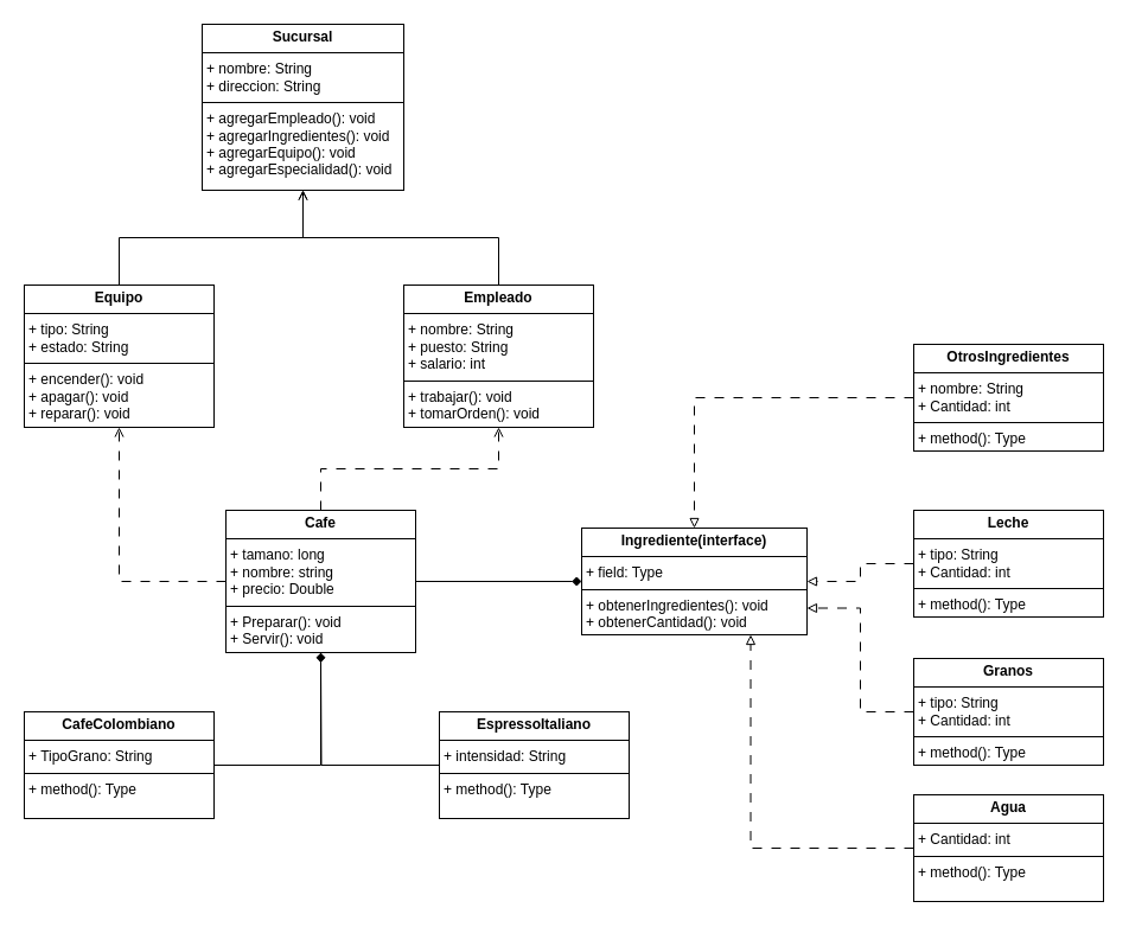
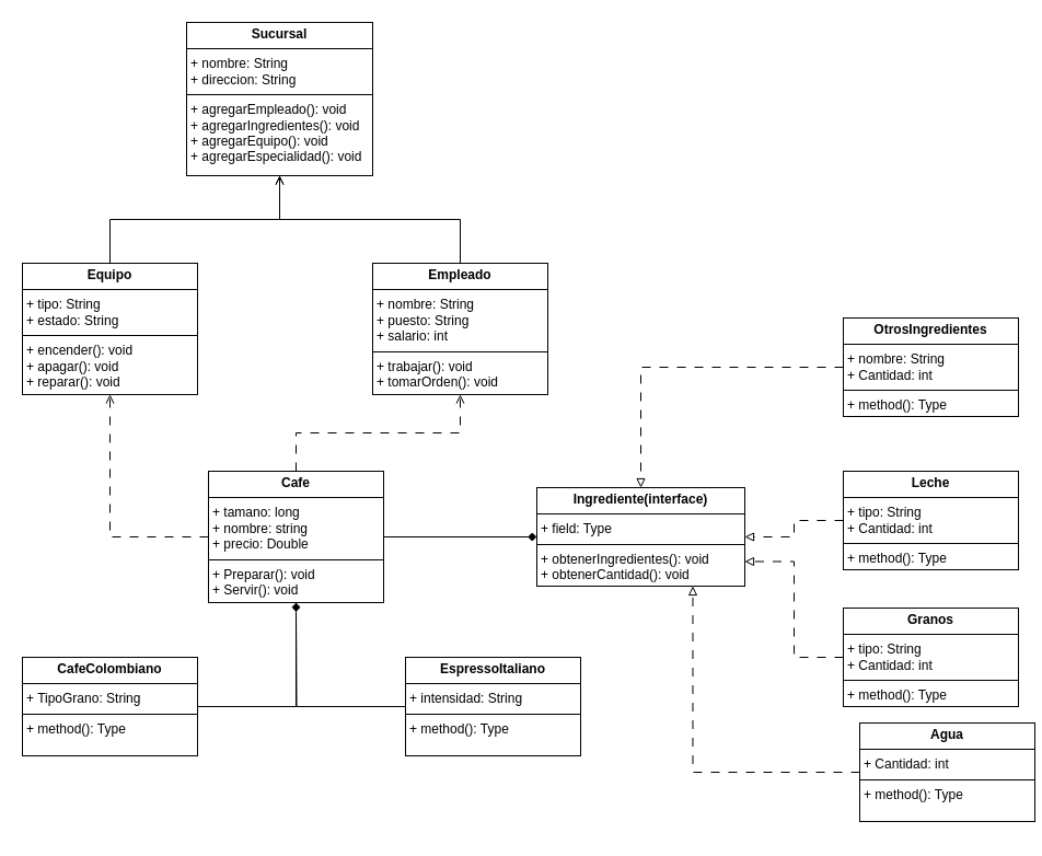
  <mxCell id="0" />
  <mxCell id="1" parent="0" />
  <mxCell id="2" style="edgeStyle=orthogonalEdgeStyle;rounded=0;orthogonalLoop=1;jettySize=auto;html=1;endArrow=open;endFill=0;dashed=1;dashPattern=8 8;" edge="1" parent="1" source="5" target="14"><mxGeometry relative="1" as="geometry" /></mxCell>
  <mxCell id="3" style="edgeStyle=orthogonalEdgeStyle;rounded=0;orthogonalLoop=1;jettySize=auto;html=1;endArrow=open;endFill=0;dashed=1;dashPattern=8 8;" edge="1" parent="1" source="5" target="12"><mxGeometry relative="1" as="geometry" /></mxCell>
  <mxCell id="4" style="edgeStyle=orthogonalEdgeStyle;rounded=0;orthogonalLoop=1;jettySize=auto;html=1;entryX=0;entryY=0.5;entryDx=0;entryDy=0;endArrow=diamond;endFill=1;" edge="1" parent="1" source="5" target="15"><mxGeometry relative="1" as="geometry" /></mxCell>
  <mxCell id="5" value="&lt;p style=&quot;margin:0px;margin-top:4px;text-align:center;&quot;&gt;&lt;b&gt;Cafe&lt;/b&gt;&lt;/p&gt;&lt;hr size=&quot;1&quot; style=&quot;border-style:solid;&quot;&gt;&lt;p style=&quot;margin:0px;margin-left:4px;&quot;&gt;+ tamano: long&lt;/p&gt;&lt;p style=&quot;margin:0px;margin-left:4px;&quot;&gt;+ nombre: string&lt;/p&gt;&lt;p style=&quot;margin:0px;margin-left:4px;&quot;&gt;+ precio: Double&lt;/p&gt;&lt;hr size=&quot;1&quot; style=&quot;border-style:solid;&quot;&gt;&lt;p style=&quot;margin:0px;margin-left:4px;&quot;&gt;+ Preparar(): void&lt;/p&gt;&lt;p style=&quot;margin:0px;margin-left:4px;&quot;&gt;+ Servir(): void&lt;/p&gt;" style="verticalAlign=top;align=left;overflow=fill;html=1;whiteSpace=wrap;" vertex="1" parent="1"><mxGeometry x="190" y="430" width="160" height="120" as="geometry" /></mxCell>
  <mxCell id="6" style="edgeStyle=orthogonalEdgeStyle;rounded=0;orthogonalLoop=1;jettySize=auto;html=1;endArrow=diamondThin;endFill=1;" edge="1" parent="1" source="7" target="5"><mxGeometry relative="1" as="geometry" /></mxCell>
  <mxCell id="7" value="&lt;p style=&quot;margin:0px;margin-top:4px;text-align:center;&quot;&gt;&lt;b&gt;CafeColombiano&lt;/b&gt;&lt;/p&gt;&lt;hr size=&quot;1&quot; style=&quot;border-style:solid;&quot;&gt;&lt;p style=&quot;margin:0px;margin-left:4px;&quot;&gt;+ TipoGrano: String&lt;/p&gt;&lt;hr size=&quot;1&quot; style=&quot;border-style:solid;&quot;&gt;&lt;p style=&quot;margin:0px;margin-left:4px;&quot;&gt;+ method(): Type&lt;/p&gt;" style="verticalAlign=top;align=left;overflow=fill;html=1;whiteSpace=wrap;" vertex="1" parent="1"><mxGeometry x="20" y="600" width="160" height="90" as="geometry" /></mxCell>
  <mxCell id="8" style="edgeStyle=orthogonalEdgeStyle;rounded=0;orthogonalLoop=1;jettySize=auto;html=1;exitX=0;exitY=0.5;exitDx=0;exitDy=0;endArrow=diamond;endFill=1;" edge="1" parent="1" source="9"><mxGeometry relative="1" as="geometry"><mxPoint x="270" y="550" as="targetPoint" /></mxGeometry></mxCell>
  <mxCell id="9" value="&lt;p style=&quot;margin:0px;margin-top:4px;text-align:center;&quot;&gt;&lt;b&gt;EspressoItaliano&lt;/b&gt;&lt;/p&gt;&lt;hr size=&quot;1&quot; style=&quot;border-style:solid;&quot;&gt;&lt;p style=&quot;margin:0px;margin-left:4px;&quot;&gt;+ intensidad: String&lt;/p&gt;&lt;hr size=&quot;1&quot; style=&quot;border-style:solid;&quot;&gt;&lt;p style=&quot;margin:0px;margin-left:4px;&quot;&gt;+ method(): Type&lt;/p&gt;" style="verticalAlign=top;align=left;overflow=fill;html=1;whiteSpace=wrap;" vertex="1" parent="1"><mxGeometry x="370" y="600" width="160" height="90" as="geometry" /></mxCell>
  <mxCell id="10" value="&lt;p style=&quot;margin:0px;margin-top:4px;text-align:center;&quot;&gt;&lt;b&gt;Sucursal&lt;/b&gt;&lt;/p&gt;&lt;hr size=&quot;1&quot; style=&quot;border-style:solid;&quot;&gt;&lt;p style=&quot;margin:0px;margin-left:4px;&quot;&gt;+ nombre: String&lt;/p&gt;&lt;p style=&quot;margin:0px;margin-left:4px;&quot;&gt;+ direccion: String&lt;/p&gt;&lt;hr size=&quot;1&quot; style=&quot;border-style:solid;&quot;&gt;&lt;p style=&quot;margin:0px;margin-left:4px;&quot;&gt;+ agregarEmpleado(): void&lt;/p&gt;&lt;p style=&quot;margin:0px;margin-left:4px;&quot;&gt;+ agregarIngredientes(): void&lt;/p&gt;&lt;p style=&quot;margin:0px;margin-left:4px;&quot;&gt;+ agregarEquipo(): void&lt;/p&gt;&lt;p style=&quot;margin:0px;margin-left:4px;&quot;&gt;+ agregarEspecialidad(): void&lt;/p&gt;" style="verticalAlign=top;align=left;overflow=fill;html=1;whiteSpace=wrap;" vertex="1" parent="1"><mxGeometry x="170" y="20" width="170" height="140" as="geometry" /></mxCell>
  <mxCell id="11" style="edgeStyle=orthogonalEdgeStyle;rounded=0;orthogonalLoop=1;jettySize=auto;html=1;endArrow=open;endFill=0;" edge="1" parent="1" source="12" target="10"><mxGeometry relative="1" as="geometry" /></mxCell>
  <mxCell id="12" value="&lt;p style=&quot;margin:0px;margin-top:4px;text-align:center;&quot;&gt;&lt;b&gt;Empleado&lt;/b&gt;&lt;/p&gt;&lt;hr size=&quot;1&quot; style=&quot;border-style:solid;&quot;&gt;&lt;p style=&quot;margin:0px;margin-left:4px;&quot;&gt;+ nombre: String&lt;br&gt;+ puesto: String&lt;/p&gt;&lt;p style=&quot;margin:0px;margin-left:4px;&quot;&gt;+ salario: int&lt;/p&gt;&lt;hr size=&quot;1&quot; style=&quot;border-style:solid;&quot;&gt;&lt;p style=&quot;margin:0px;margin-left:4px;&quot;&gt;+ trabajar(): void&lt;/p&gt;&lt;p style=&quot;margin:0px;margin-left:4px;&quot;&gt;+ tomarOrden(): void&lt;/p&gt;" style="verticalAlign=top;align=left;overflow=fill;html=1;whiteSpace=wrap;" vertex="1" parent="1"><mxGeometry x="340" y="240" width="160" height="120" as="geometry" /></mxCell>
  <mxCell id="13" style="edgeStyle=orthogonalEdgeStyle;rounded=0;orthogonalLoop=1;jettySize=auto;html=1;entryX=0.5;entryY=1;entryDx=0;entryDy=0;endArrow=open;endFill=0;" edge="1" parent="1" source="14" target="10"><mxGeometry relative="1" as="geometry" /></mxCell>
  <mxCell id="14" value="&lt;p style=&quot;margin:0px;margin-top:4px;text-align:center;&quot;&gt;&lt;b&gt;Equipo&lt;/b&gt;&lt;/p&gt;&lt;hr size=&quot;1&quot; style=&quot;border-style:solid;&quot;&gt;&lt;p style=&quot;margin:0px;margin-left:4px;&quot;&gt;+ tipo: String&lt;/p&gt;&lt;p style=&quot;margin:0px;margin-left:4px;&quot;&gt;+ estado: String&lt;/p&gt;&lt;hr size=&quot;1&quot; style=&quot;border-style:solid;&quot;&gt;&lt;p style=&quot;margin:0px;margin-left:4px;&quot;&gt;+ encender(): void&lt;/p&gt;&lt;p style=&quot;margin:0px;margin-left:4px;&quot;&gt;+ apagar(): void&lt;/p&gt;&lt;p style=&quot;margin:0px;margin-left:4px;&quot;&gt;+ reparar(): void&lt;/p&gt;" style="verticalAlign=top;align=left;overflow=fill;html=1;whiteSpace=wrap;" vertex="1" parent="1"><mxGeometry x="20" y="240" width="160" height="120" as="geometry" /></mxCell>
  <mxCell id="15" value="&lt;p style=&quot;margin:0px;margin-top:4px;text-align:center;&quot;&gt;&lt;b&gt;Ingrediente(interface)&lt;/b&gt;&lt;/p&gt;&lt;hr size=&quot;1&quot; style=&quot;border-style:solid;&quot;&gt;&lt;p style=&quot;margin:0px;margin-left:4px;&quot;&gt;+ field: Type&lt;/p&gt;&lt;hr size=&quot;1&quot; style=&quot;border-style:solid;&quot;&gt;&lt;p style=&quot;margin:0px;margin-left:4px;&quot;&gt;+ obtenerIngredientes(): void&lt;/p&gt;&lt;p style=&quot;margin:0px;margin-left:4px;&quot;&gt;+ obtenerCantidad(): void&lt;/p&gt;" style="verticalAlign=top;align=left;overflow=fill;html=1;whiteSpace=wrap;" vertex="1" parent="1"><mxGeometry x="490" y="445" width="190" height="90" as="geometry" /></mxCell>
  <mxCell id="16" style="edgeStyle=orthogonalEdgeStyle;rounded=0;orthogonalLoop=1;jettySize=auto;html=1;entryX=1;entryY=0.75;entryDx=0;entryDy=0;dashed=1;dashPattern=8 8;endArrow=block;endFill=0;" edge="1" parent="1" source="17" target="15"><mxGeometry relative="1" as="geometry" /></mxCell>
  <mxCell id="17" value="&lt;p style=&quot;margin:0px;margin-top:4px;text-align:center;&quot;&gt;&lt;b&gt;Granos&lt;/b&gt;&lt;/p&gt;&lt;hr size=&quot;1&quot; style=&quot;border-style:solid;&quot;&gt;&lt;p style=&quot;margin:0px;margin-left:4px;&quot;&gt;+ tipo: String&lt;/p&gt;&lt;p style=&quot;margin:0px;margin-left:4px;&quot;&gt;+ Cantidad: int&lt;/p&gt;&lt;hr size=&quot;1&quot; style=&quot;border-style:solid;&quot;&gt;&lt;p style=&quot;margin:0px;margin-left:4px;&quot;&gt;+ method(): Type&lt;/p&gt;" style="verticalAlign=top;align=left;overflow=fill;html=1;whiteSpace=wrap;" vertex="1" parent="1"><mxGeometry x="770" y="555" width="160" height="90" as="geometry" /></mxCell>
  <mxCell id="18" style="edgeStyle=orthogonalEdgeStyle;rounded=0;orthogonalLoop=1;jettySize=auto;html=1;entryX=0.75;entryY=1;entryDx=0;entryDy=0;dashed=1;dashPattern=8 8;endArrow=block;endFill=0;" edge="1" parent="1" source="19" target="15"><mxGeometry relative="1" as="geometry" /></mxCell>
- <mxCell id="19" value="&lt;p style=&quot;margin:0px;margin-top:4px;text-align:center;&quot;&gt;&lt;b&gt;Agua&lt;/b&gt;&lt;/p&gt;&lt;hr size=&quot;1&quot; style=&quot;border-style:solid;&quot;&gt;&lt;p style=&quot;margin:0px;margin-left:4px;&quot;&gt;&lt;span style=&quot;background-color: initial;&quot;&gt;+ Cantidad: int&lt;/span&gt;&lt;br&gt;&lt;/p&gt;&lt;hr size=&quot;1&quot; style=&quot;border-style:solid;&quot;&gt;&lt;p style=&quot;margin:0px;margin-left:4px;&quot;&gt;+ method(): Type&lt;/p&gt;" style="verticalAlign=top;align=left;overflow=fill;html=1;whiteSpace=wrap;" vertex="1" parent="1"><mxGeometry x="770" y="670" width="160" height="90" as="geometry" /></mxCell>
+ <mxCell id="19" value="&lt;p style=&quot;margin:0px;margin-top:4px;text-align:center;&quot;&gt;&lt;b&gt;Agua&lt;/b&gt;&lt;/p&gt;&lt;hr size=&quot;1&quot; style=&quot;border-style:solid;&quot;&gt;&lt;p style=&quot;margin:0px;margin-left:4px;&quot;&gt;&lt;span style=&quot;background-color: initial;&quot;&gt;+ Cantidad: int&lt;/span&gt;&lt;br&gt;&lt;/p&gt;&lt;hr size=&quot;1&quot; style=&quot;border-style:solid;&quot;&gt;&lt;p style=&quot;margin:0px;margin-left:4px;&quot;&gt;+ method(): Type&lt;/p&gt;" style="verticalAlign=top;align=left;overflow=fill;html=1;whiteSpace=wrap;" vertex="1" parent="1"><mxGeometry x="785" y="660" width="160" height="90" as="geometry" /></mxCell>
  <mxCell id="20" style="edgeStyle=orthogonalEdgeStyle;rounded=0;orthogonalLoop=1;jettySize=auto;html=1;entryX=1;entryY=0.5;entryDx=0;entryDy=0;dashed=1;dashPattern=8 8;endArrow=block;endFill=0;" edge="1" parent="1" source="21" target="15"><mxGeometry relative="1" as="geometry" /></mxCell>
  <mxCell id="21" value="&lt;p style=&quot;margin:0px;margin-top:4px;text-align:center;&quot;&gt;&lt;b&gt;Leche&lt;/b&gt;&lt;/p&gt;&lt;hr size=&quot;1&quot; style=&quot;border-style:solid;&quot;&gt;&lt;p style=&quot;margin:0px;margin-left:4px;&quot;&gt;+ tipo: String&lt;/p&gt;&lt;p style=&quot;margin:0px;margin-left:4px;&quot;&gt;+ Cantidad: int&lt;/p&gt;&lt;hr size=&quot;1&quot; style=&quot;border-style:solid;&quot;&gt;&lt;p style=&quot;margin:0px;margin-left:4px;&quot;&gt;+ method(): Type&lt;/p&gt;" style="verticalAlign=top;align=left;overflow=fill;html=1;whiteSpace=wrap;" vertex="1" parent="1"><mxGeometry x="770" y="430" width="160" height="90" as="geometry" /></mxCell>
  <mxCell id="22" style="edgeStyle=orthogonalEdgeStyle;rounded=0;orthogonalLoop=1;jettySize=auto;html=1;entryX=0.5;entryY=0;entryDx=0;entryDy=0;endArrow=block;endFill=0;dashed=1;dashPattern=8 8;" edge="1" parent="1" source="23" target="15"><mxGeometry relative="1" as="geometry" /></mxCell>
  <mxCell id="23" value="&lt;p style=&quot;margin:0px;margin-top:4px;text-align:center;&quot;&gt;&lt;b&gt;OtrosIngredientes&lt;/b&gt;&lt;/p&gt;&lt;hr size=&quot;1&quot; style=&quot;border-style:solid;&quot;&gt;&lt;p style=&quot;margin:0px;margin-left:4px;&quot;&gt;+ nombre: String&lt;/p&gt;&lt;p style=&quot;margin:0px;margin-left:4px;&quot;&gt;+ Cantidad: int&lt;/p&gt;&lt;hr size=&quot;1&quot; style=&quot;border-style:solid;&quot;&gt;&lt;p style=&quot;margin:0px;margin-left:4px;&quot;&gt;+ method(): Type&lt;/p&gt;" style="verticalAlign=top;align=left;overflow=fill;html=1;whiteSpace=wrap;" vertex="1" parent="1"><mxGeometry x="770" y="290" width="160" height="90" as="geometry" /></mxCell>
